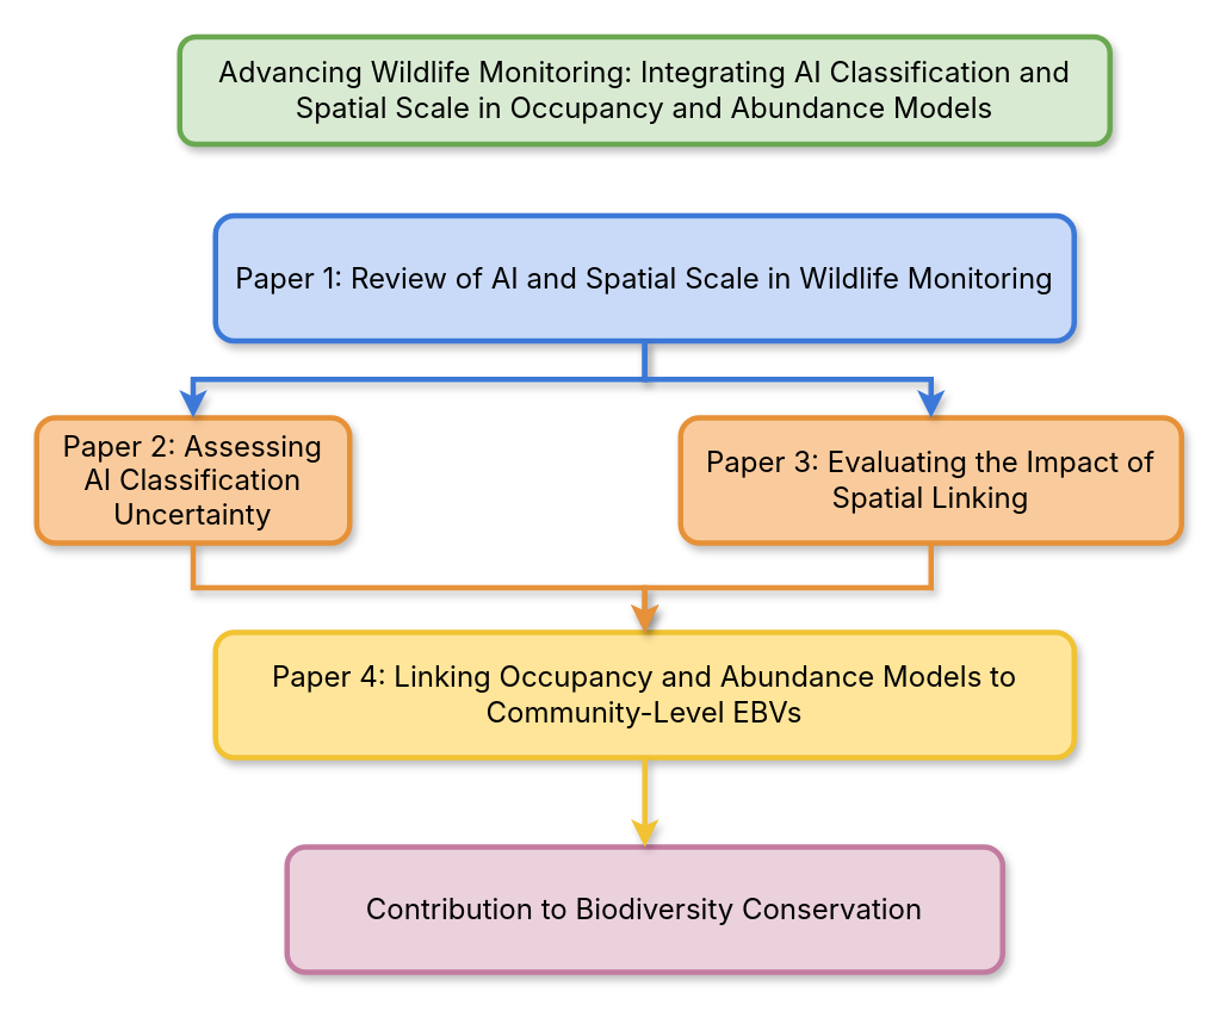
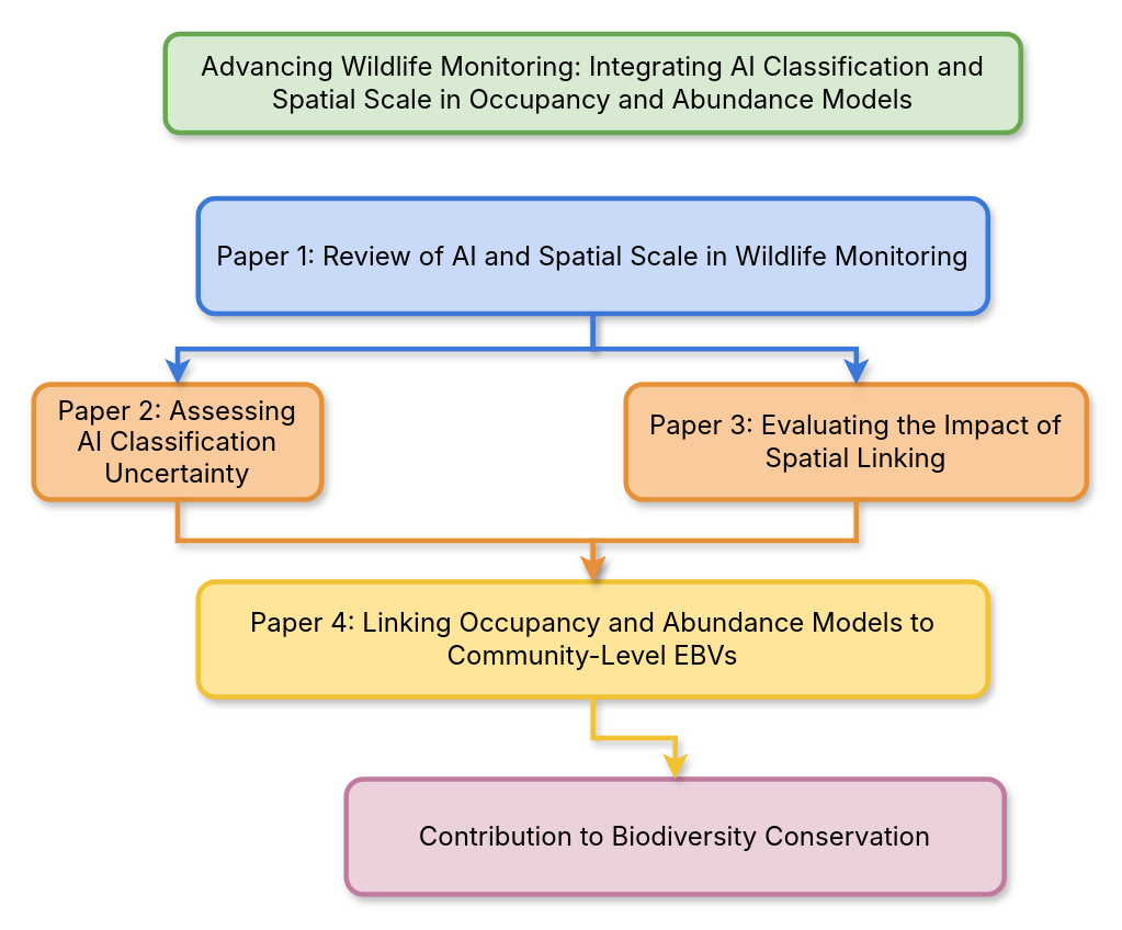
  <mxCell id="0" />
  <mxCell id="1" parent="0" />
  <mxCell id="2" value="Advancing Wildlife Monitoring: Integrating AI Classification and Spatial Scale in Occupancy and Abundance Models" style="rounded=1;whiteSpace=wrap;html=1;fillColor=#D9EAD3;strokeColor=#6AA84F;fontFamily=Inter;fontSize=16;strokeWidth=3;shadow=1;spacingLeft=8;spacingRight=8;" parent="1" vertex="1"><mxGeometry x="100" y="20" width="520" height="60" as="geometry" /></mxCell>
  <mxCell id="3" value="Paper 1: Review of AI and Spatial Scale in Wildlife Monitoring" style="rounded=1;whiteSpace=wrap;html=1;fillColor=#C9DAF8;strokeColor=#3C78D8;fontFamily=Inter;fontSize=16;strokeWidth=3;shadow=1;spacingLeft=8;spacingRight=8;" parent="1" vertex="1"><mxGeometry x="120" y="120" width="480" height="70" as="geometry" /></mxCell>
  <mxCell id="4" value="Paper 2: Assessing AI Classification Uncertainty" style="rounded=1;whiteSpace=wrap;html=1;fillColor=#F9CB9C;strokeColor=#E69138;fontFamily=Inter;fontSize=16;strokeWidth=3;shadow=1;spacingLeft=8;spacingRight=8;" parent="1" vertex="1"><mxGeometry x="20" y="233" width="175" height="70" as="geometry" /></mxCell>
  <mxCell id="5" value="Paper 3: Evaluating the Impact of Spatial Linking" style="rounded=1;whiteSpace=wrap;html=1;fillColor=#F9CB9C;strokeColor=#E69138;fontFamily=Inter;fontSize=16;strokeWidth=3;shadow=1;spacingLeft=8;spacingRight=8;" parent="1" vertex="1"><mxGeometry x="380" y="233" width="280" height="70" as="geometry" /></mxCell>
  <mxCell id="6" value="Paper 4: Linking Occupancy and Abundance Models to Community-Level EBVs" style="rounded=1;whiteSpace=wrap;html=1;fillColor=#FFE599;strokeColor=#F1C232;fontFamily=Inter;fontSize=16;strokeWidth=3;shadow=1;spacingLeft=8;spacingRight=8;" parent="1" vertex="1"><mxGeometry x="120" y="353" width="480" height="70" as="geometry" /></mxCell>
- <mxCell id="7" value="Contribution to Biodiversity Conservation" style="rounded=1;whiteSpace=wrap;html=1;fillColor=#EAD1DC;strokeColor=#C27BA0;fontFamily=Inter;fontSize=16;strokeWidth=3;shadow=1;spacingLeft=8;spacingRight=8;" parent="1" vertex="1"><mxGeometry x="160" y="473" width="400" height="70" as="geometry" /></mxCell>
+ <mxCell id="7" value="Contribution to Biodiversity Conservation" style="rounded=1;whiteSpace=wrap;html=1;fillColor=#EAD1DC;strokeColor=#C27BA0;fontFamily=Inter;fontSize=16;strokeWidth=3;shadow=1;spacingLeft=8;spacingRight=8;" parent="1" vertex="1"><mxGeometry x="210" y="473" width="400" height="70" as="geometry" /></mxCell>
  <mxCell id="8" style="edgeStyle=orthogonalEdgeStyle;rounded=0;orthogonalLoop=1;jettySize=auto;html=1;strokeColor=#3C78D8;exitX=0.5;exitY=1;exitDx=0;exitDy=0;fontFamily=Inter;fontSize=16;strokeWidth=3;shadow=1;spacingLeft=8;spacingRight=8;" parent="1" source="3" target="4" edge="1"><mxGeometry relative="1" as="geometry" /></mxCell>
  <mxCell id="9" style="edgeStyle=orthogonalEdgeStyle;rounded=0;orthogonalLoop=1;jettySize=auto;html=1;strokeColor=#3C78D8;exitX=0.5;exitY=1;exitDx=0;exitDy=0;fontFamily=Inter;fontSize=16;strokeWidth=3;shadow=1;spacingLeft=8;spacingRight=8;" parent="1" source="3" target="5" edge="1"><mxGeometry relative="1" as="geometry" /></mxCell>
  <mxCell id="10" style="edgeStyle=orthogonalEdgeStyle;rounded=0;orthogonalLoop=1;jettySize=auto;html=1;strokeColor=#E69138;exitX=0.5;exitY=1;exitDx=0;exitDy=0;fontFamily=Inter;fontSize=16;strokeWidth=3;shadow=1;spacingLeft=8;spacingRight=8;" parent="1" source="4" target="6" edge="1"><mxGeometry relative="1" as="geometry" /></mxCell>
  <mxCell id="11" style="edgeStyle=orthogonalEdgeStyle;rounded=0;orthogonalLoop=1;jettySize=auto;html=1;strokeColor=#E69138;exitX=0.5;exitY=1;exitDx=0;exitDy=0;fontFamily=Inter;fontSize=16;strokeWidth=3;shadow=1;spacingLeft=8;spacingRight=8;" parent="1" source="5" target="6" edge="1"><mxGeometry relative="1" as="geometry" /></mxCell>
  <mxCell id="12" style="edgeStyle=orthogonalEdgeStyle;rounded=0;orthogonalLoop=1;jettySize=auto;html=1;strokeColor=#F1C232;exitX=0.5;exitY=1;exitDx=0;exitDy=0;fontFamily=Inter;fontSize=16;strokeWidth=3;shadow=1;spacingLeft=8;spacingRight=8;" parent="1" source="6" target="7" edge="1"><mxGeometry relative="1" as="geometry" /></mxCell>
